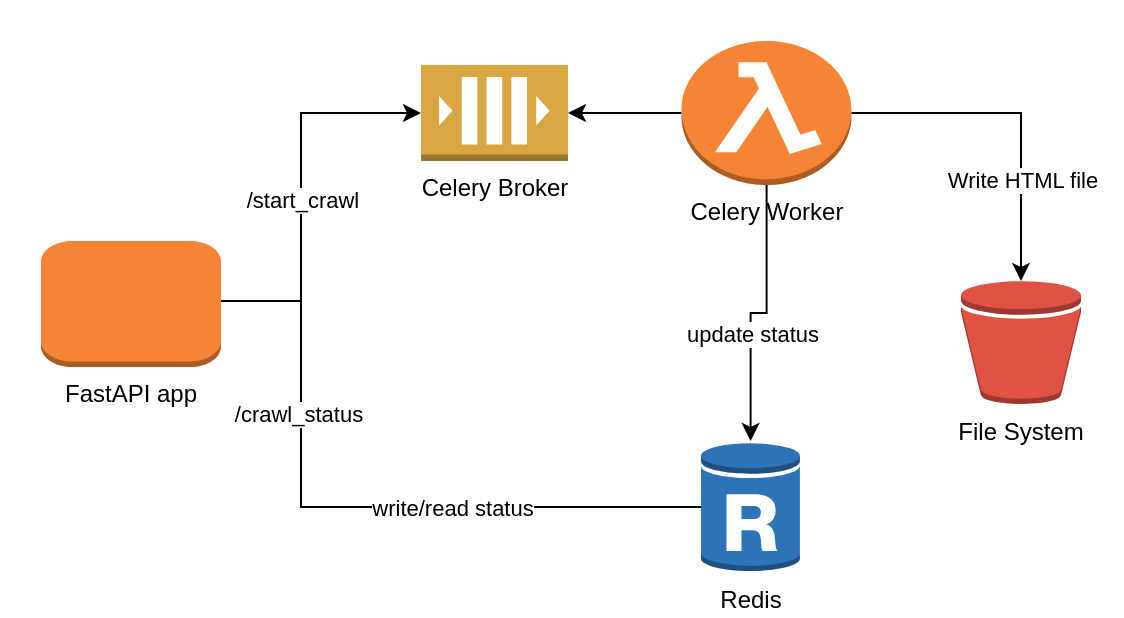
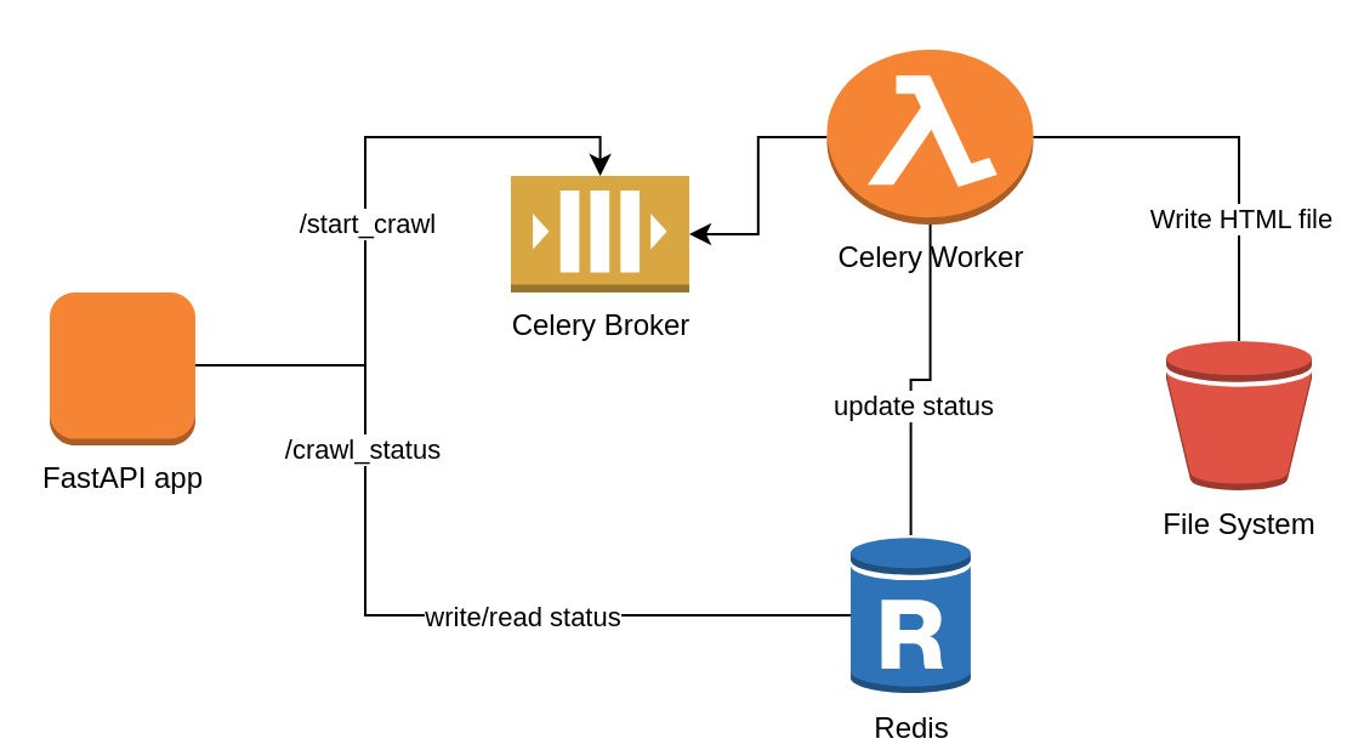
  <mxCell id="0" />
  <mxCell id="1" parent="0" />
- <mxCell id="2" value="Celery Broker" style="outlineConnect=0;dashed=0;verticalLabelPosition=bottom;verticalAlign=top;align=center;html=1;shape=mxgraph.aws3.queue;fillColor=#D9A741;gradientColor=none;" vertex="1" parent="1"><mxGeometry x="210" y="32" width="73.5" height="48" as="geometry" /></mxCell>
+ <mxCell id="2" value="Celery Broker" style="outlineConnect=0;dashed=0;verticalLabelPosition=bottom;verticalAlign=top;align=center;html=1;shape=mxgraph.aws3.queue;fillColor=#D9A741;gradientColor=none;" vertex="1" parent="1"><mxGeometry x="210" y="72" width="73.5" height="48" as="geometry" /></mxCell>
  <mxCell id="3" value="Redis" style="outlineConnect=0;dashed=0;verticalLabelPosition=bottom;verticalAlign=top;align=center;html=1;shape=mxgraph.aws3.rds_db_instance_read_replica;fillColor=#2E73B8;gradientColor=none;" vertex="1" parent="1"><mxGeometry x="350" y="220" width="49.5" height="66" as="geometry" /></mxCell>
- <mxCell id="4" value="" style="edgeStyle=orthogonalEdgeStyle;rounded=0;orthogonalLoop=1;jettySize=auto;html=1;" edge="1" parent="1" source="7" target="3"><mxGeometry relative="1" as="geometry" /></mxCell>
+ <mxCell id="4" value="" style="edgeStyle=orthogonalEdgeStyle;rounded=0;orthogonalLoop=1;jettySize=auto;html=1;endArrow=none;" edge="1" parent="1" source="7" target="3"><mxGeometry relative="1" as="geometry" /></mxCell>
  <mxCell id="5" value="update status" style="edgeLabel;html=1;align=center;verticalAlign=middle;resizable=0;points=[];" vertex="1" connectable="0" parent="4"><mxGeometry x="0.2" y="1" relative="1" as="geometry"><mxPoint as="offset" /></mxGeometry></mxCell>
  <mxCell id="6" value="" style="edgeStyle=orthogonalEdgeStyle;rounded=0;orthogonalLoop=1;jettySize=auto;html=1;" edge="1" parent="1" source="7" target="2"><mxGeometry relative="1" as="geometry" /></mxCell>
  <mxCell id="7" value="Celery Worker" style="outlineConnect=0;dashed=0;verticalLabelPosition=bottom;verticalAlign=top;align=center;html=1;shape=mxgraph.aws3.lambda_function;fillColor=#F58534;gradientColor=none;" vertex="1" parent="1"><mxGeometry x="340.25" y="20" width="85" height="72" as="geometry" /></mxCell>
  <mxCell id="8" value="" style="edgeStyle=orthogonalEdgeStyle;rounded=0;orthogonalLoop=1;jettySize=auto;html=1;" edge="1" parent="1" source="13" target="2"><mxGeometry relative="1" as="geometry"><Array as="points"><mxPoint x="150" y="150" /><mxPoint x="150" y="56" /></Array></mxGeometry></mxCell>
  <mxCell id="9" value="/start_crawl" style="edgeLabel;html=1;align=center;verticalAlign=middle;resizable=0;points=[];" vertex="1" connectable="0" parent="8"><mxGeometry x="-0.067" relative="1" as="geometry"><mxPoint as="offset" /></mxGeometry></mxCell>
  <mxCell id="10" style="edgeStyle=orthogonalEdgeStyle;rounded=0;orthogonalLoop=1;jettySize=auto;html=1;entryX=0;entryY=0.5;entryDx=0;entryDy=0;entryPerimeter=0;endArrow=none;" edge="1" parent="1" source="13" target="3"><mxGeometry relative="1" as="geometry"><Array as="points"><mxPoint x="150" y="150" /><mxPoint x="150" y="253" /></Array></mxGeometry></mxCell>
  <mxCell id="11" value="write/read status" style="edgeLabel;html=1;align=center;verticalAlign=middle;resizable=0;points=[];" vertex="1" connectable="0" parent="10"><mxGeometry x="0.266" relative="1" as="geometry"><mxPoint x="1" as="offset" /></mxGeometry></mxCell>
  <mxCell id="12" value="/crawl_status" style="edgeLabel;html=1;align=center;verticalAlign=middle;resizable=0;points=[];" vertex="1" connectable="0" parent="10"><mxGeometry x="-0.44" y="-2" relative="1" as="geometry"><mxPoint as="offset" /></mxGeometry></mxCell>
- <mxCell id="13" value="FastAPI app" style="outlineConnect=0;dashed=0;verticalLabelPosition=bottom;verticalAlign=top;align=center;html=1;shape=mxgraph.aws3.instance;fillColor=#F58534;gradientColor=none;" vertex="1" parent="1"><mxGeometry x="20" y="120" width="90" height="63" as="geometry" /></mxCell>
+ <mxCell id="13" value="FastAPI app" style="outlineConnect=0;dashed=0;verticalLabelPosition=bottom;verticalAlign=top;align=center;html=1;shape=mxgraph.aws3.instance;fillColor=#F58534;gradientColor=none;" vertex="1" parent="1"><mxGeometry x="20" y="120" width="60" height="63" as="geometry" /></mxCell>
  <mxCell id="14" value="File System" style="outlineConnect=0;dashed=0;verticalLabelPosition=bottom;verticalAlign=top;align=center;html=1;shape=mxgraph.aws3.bucket;fillColor=#E05243;gradientColor=none;" vertex="1" parent="1"><mxGeometry x="480" y="140" width="60" height="61.5" as="geometry" /></mxCell>
- <mxCell id="15" style="edgeStyle=orthogonalEdgeStyle;rounded=0;orthogonalLoop=1;jettySize=auto;html=1;entryX=0.5;entryY=0;entryDx=0;entryDy=0;entryPerimeter=0;" edge="1" parent="1" source="7" target="14"><mxGeometry relative="1" as="geometry" /></mxCell>
+ <mxCell id="15" style="edgeStyle=orthogonalEdgeStyle;rounded=0;orthogonalLoop=1;jettySize=auto;html=1;entryX=0.5;entryY=0;entryDx=0;entryDy=0;entryPerimeter=0;endArrow=none;" edge="1" parent="1" source="7" target="14"><mxGeometry relative="1" as="geometry" /></mxCell>
  <mxCell id="16" value="Write HTML file" style="edgeLabel;html=1;align=center;verticalAlign=middle;resizable=0;points=[];" vertex="1" connectable="0" parent="15"><mxGeometry x="0.402" relative="1" as="geometry"><mxPoint as="offset" /></mxGeometry></mxCell>
